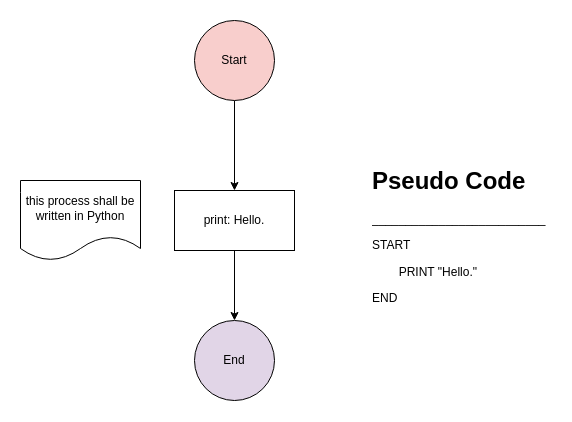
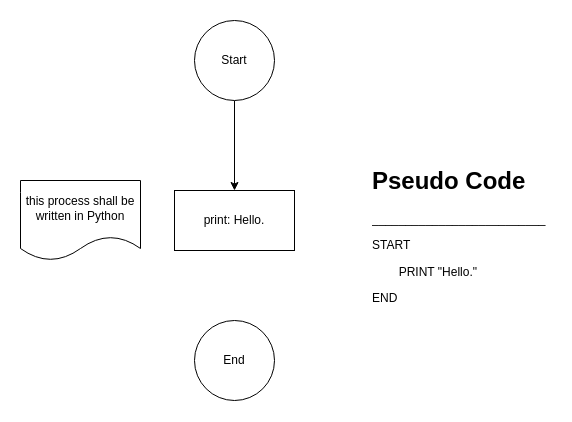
  <mxCell id="0" />
  <mxCell id="1" parent="0" />
  <mxCell id="2" style="edgeStyle=orthogonalEdgeStyle;rounded=0;orthogonalLoop=1;jettySize=auto;html=1;" edge="1" parent="1" source="3" target="5"><mxGeometry relative="1" as="geometry"><mxPoint x="234" y="220" as="targetPoint" /></mxGeometry></mxCell>
- <mxCell id="3" value="Start" style="ellipse;whiteSpace=wrap;html=1;aspect=fixed;fillColor=#f8cecc;" vertex="1" parent="1"><mxGeometry x="194" y="20" width="80" height="80" as="geometry" /></mxCell>
- <mxCell id="4" value="" style="edgeStyle=orthogonalEdgeStyle;rounded=0;orthogonalLoop=1;jettySize=auto;html=1;" edge="1" parent="1" source="5" target="6"><mxGeometry relative="1" as="geometry" /></mxCell>
+ <mxCell id="3" value="Start" style="ellipse;whiteSpace=wrap;html=1;aspect=fixed;" vertex="1" parent="1"><mxGeometry x="194" y="20" width="80" height="80" as="geometry" /></mxCell>
  <mxCell id="5" value="print: Hello." style="rounded=0;whiteSpace=wrap;html=1;" vertex="1" parent="1"><mxGeometry x="174" y="190" width="120" height="60" as="geometry" /></mxCell>
- <mxCell id="6" value="End" style="ellipse;whiteSpace=wrap;html=1;rounded=0;fillColor=#e1d5e7;" vertex="1" parent="1"><mxGeometry x="194" y="320" width="80" height="80" as="geometry" /></mxCell>
+ <mxCell id="6" value="End" style="ellipse;whiteSpace=wrap;html=1;rounded=0;" vertex="1" parent="1"><mxGeometry x="194" y="320" width="80" height="80" as="geometry" /></mxCell>
  <mxCell id="7" value="this process shall be written in Python" style="shape=document;whiteSpace=wrap;html=1;boundedLbl=1;" vertex="1" parent="1"><mxGeometry x="20" y="180" width="120" height="80" as="geometry" /></mxCell>
  <mxCell id="8" value="&lt;h1 style=&quot;margin-top: 0px;&quot;&gt;Pseudo Code&lt;/h1&gt;&lt;p&gt;__________________________&lt;/p&gt;&lt;p&gt;START&lt;/p&gt;&lt;p&gt;&lt;span style=&quot;white-space: pre;&quot;&gt;&#09;&lt;/span&gt;PRINT &quot;Hello.&quot;&lt;/p&gt;&lt;p&gt;END&lt;/p&gt;" style="text;html=1;whiteSpace=wrap;overflow=hidden;rounded=0;" vertex="1" parent="1"><mxGeometry x="370" y="160" width="180" height="150" as="geometry" /></mxCell>
